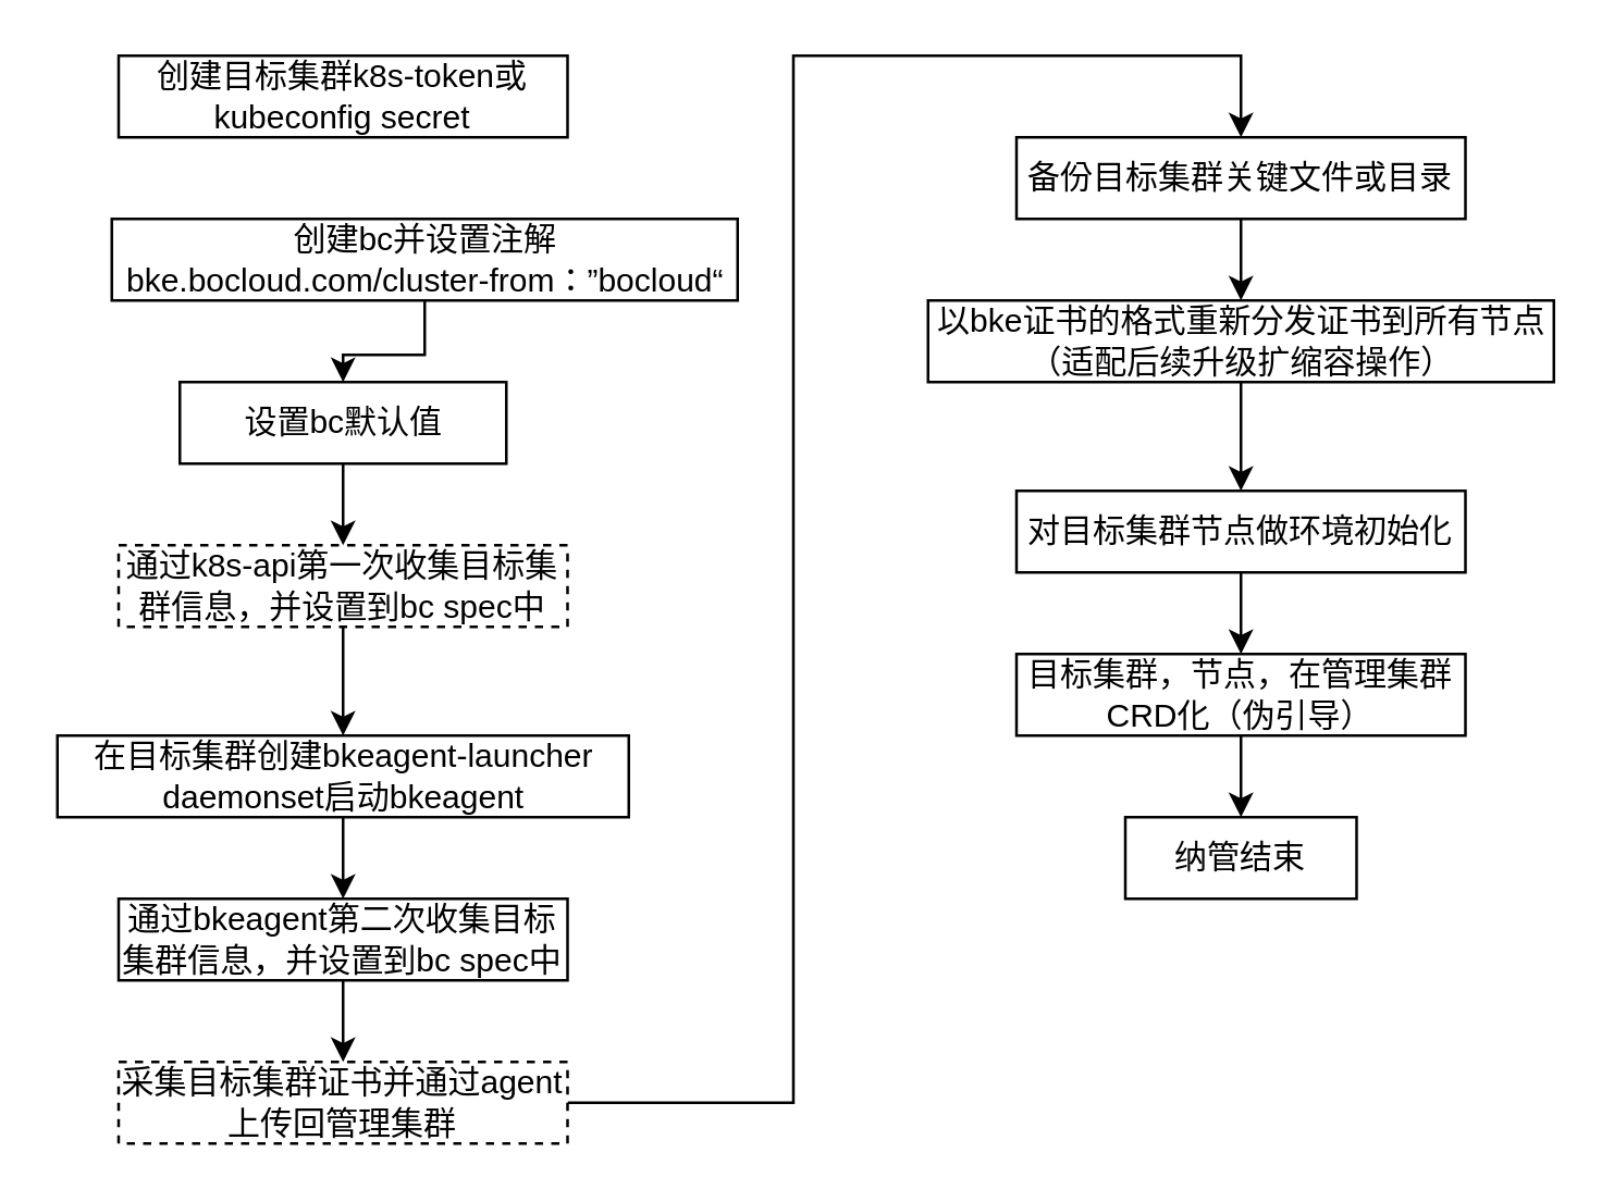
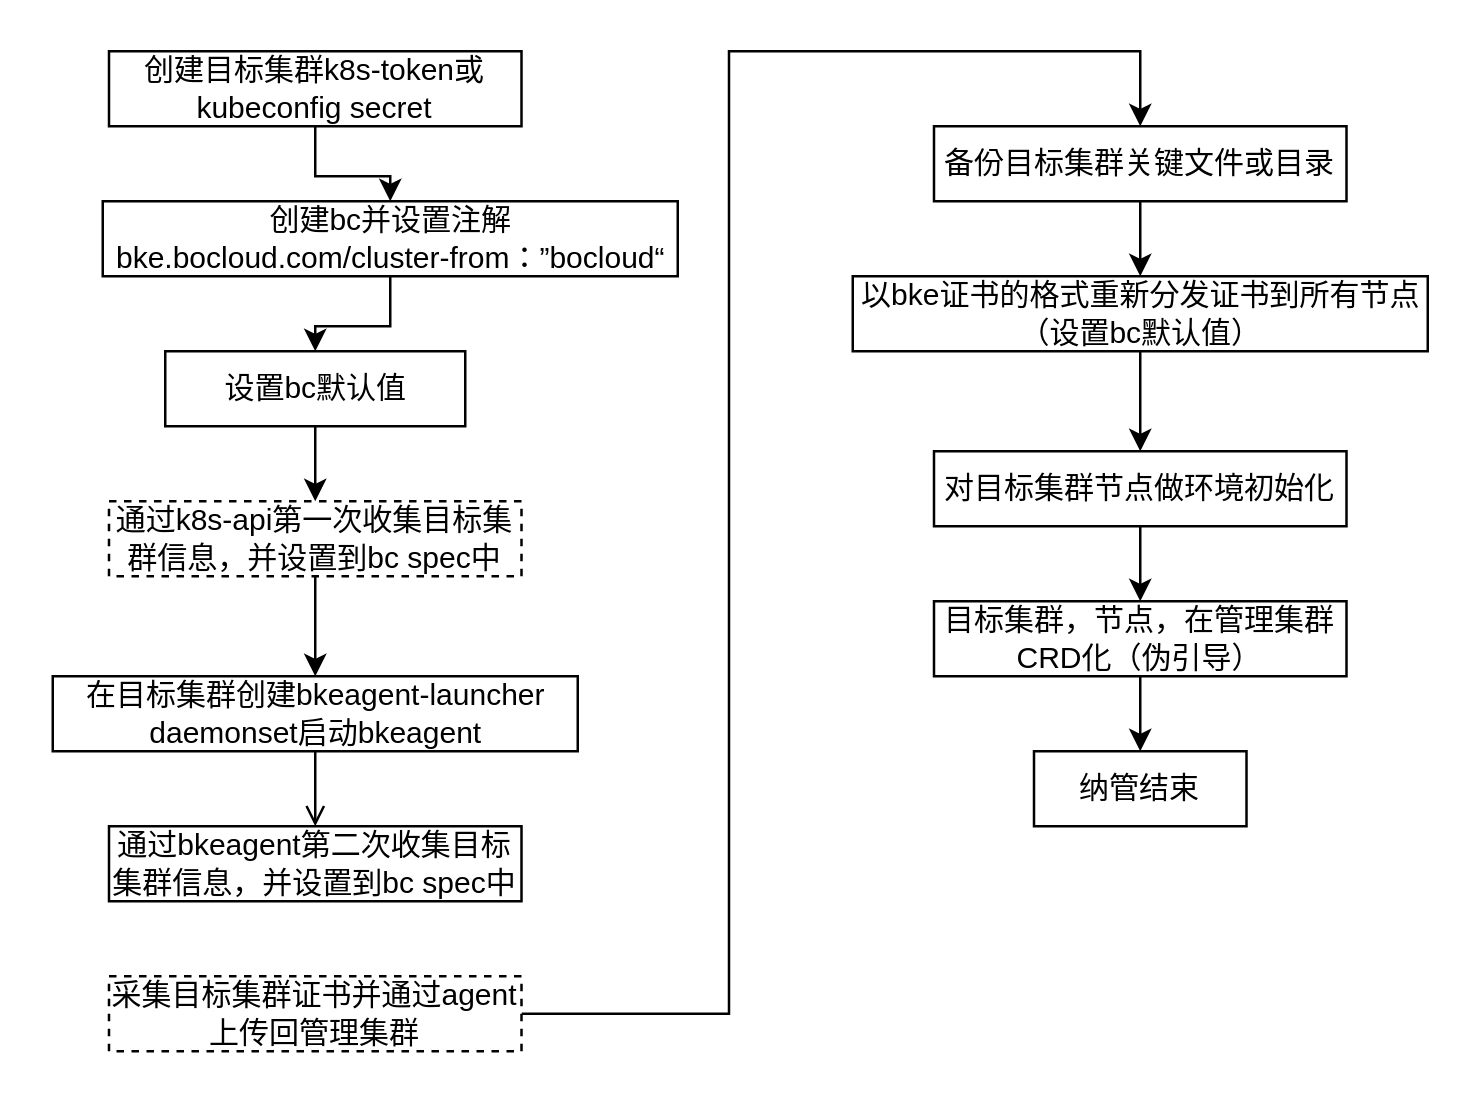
  <mxCell id="0" />
  <mxCell id="1" parent="0" />
+ <mxCell id="2" value="" style="edgeStyle=orthogonalEdgeStyle;rounded=0;orthogonalLoop=1;jettySize=auto;html=1;" edge="1" parent="1" source="3" target="5"><mxGeometry relative="1" as="geometry" /></mxCell>
  <mxCell id="3" value="创建目标集群k8s-token或kubeconfig secret" style="rounded=0;whiteSpace=wrap;html=1;" vertex="1" parent="1"><mxGeometry x="43" y="20" width="165" height="30" as="geometry" /></mxCell>
  <mxCell id="4" value="" style="edgeStyle=orthogonalEdgeStyle;rounded=0;orthogonalLoop=1;jettySize=auto;html=1;" edge="1" parent="1" source="5" target="11"><mxGeometry relative="1" as="geometry" /></mxCell>
  <mxCell id="5" value="创建bc并设置注解&lt;br&gt;bke.bocloud.com/cluster-from：”bocloud“" style="rounded=0;whiteSpace=wrap;html=1;" vertex="1" parent="1"><mxGeometry x="40.5" y="80" width="230" height="30" as="geometry" /></mxCell>
  <mxCell id="6" value="" style="edgeStyle=orthogonalEdgeStyle;rounded=0;orthogonalLoop=1;jettySize=auto;html=1;" edge="1" parent="1" source="7" target="9"><mxGeometry relative="1" as="geometry" /></mxCell>
  <mxCell id="7" value="通过k8s-api第一次收集目标集群信息，并设置到bc spec中" style="rounded=0;whiteSpace=wrap;html=1;dashed=1;" vertex="1" parent="1"><mxGeometry x="43" y="200" width="165" height="30" as="geometry" /></mxCell>
- <mxCell id="8" value="" style="edgeStyle=orthogonalEdgeStyle;rounded=0;orthogonalLoop=1;jettySize=auto;html=1;" edge="1" parent="1" source="9" target="13"><mxGeometry relative="1" as="geometry" /></mxCell>
+ <mxCell id="8" value="" style="edgeStyle=orthogonalEdgeStyle;rounded=0;orthogonalLoop=1;jettySize=auto;html=1;endArrow=open;" edge="1" parent="1" source="9" target="13"><mxGeometry relative="1" as="geometry" /></mxCell>
  <mxCell id="9" value="在目标集群创建bkeagent-launcher daemonset启动bkeagent" style="rounded=0;whiteSpace=wrap;html=1;" vertex="1" parent="1"><mxGeometry x="20.5" y="270" width="210" height="30" as="geometry" /></mxCell>
  <mxCell id="10" value="" style="edgeStyle=orthogonalEdgeStyle;rounded=0;orthogonalLoop=1;jettySize=auto;html=1;" edge="1" parent="1" source="11" target="7"><mxGeometry relative="1" as="geometry" /></mxCell>
  <mxCell id="11" value="设置bc默认值" style="rounded=0;whiteSpace=wrap;html=1;" vertex="1" parent="1"><mxGeometry x="65.5" y="140" width="120" height="30" as="geometry" /></mxCell>
- <mxCell id="12" value="" style="edgeStyle=orthogonalEdgeStyle;rounded=0;orthogonalLoop=1;jettySize=auto;html=1;" edge="1" parent="1" source="13" target="15"><mxGeometry relative="1" as="geometry" /></mxCell>
  <mxCell id="13" value="通过bkeagent第二次收集目标集群信息，并设置到bc spec中" style="rounded=0;whiteSpace=wrap;html=1;" vertex="1" parent="1"><mxGeometry x="43" y="330" width="165" height="30" as="geometry" /></mxCell>
  <mxCell id="14" style="edgeStyle=orthogonalEdgeStyle;rounded=0;orthogonalLoop=1;jettySize=auto;html=1;entryX=0.5;entryY=0;entryDx=0;entryDy=0;" edge="1" parent="1" source="15" target="19"><mxGeometry relative="1" as="geometry"><Array as="points"><mxPoint x="291" y="405" /><mxPoint x="291" y="20" /><mxPoint x="456" y="20" /></Array></mxGeometry></mxCell>
  <mxCell id="15" value="采集目标集群证书并通过agent上传回管理集群" style="rounded=0;whiteSpace=wrap;html=1;dashed=1;" vertex="1" parent="1"><mxGeometry x="43" y="390" width="165" height="30" as="geometry" /></mxCell>
  <mxCell id="16" value="" style="edgeStyle=orthogonalEdgeStyle;rounded=0;orthogonalLoop=1;jettySize=auto;html=1;" edge="1" parent="1" source="17" target="21"><mxGeometry relative="1" as="geometry" /></mxCell>
- <mxCell id="17" value="以bke证书的格式重新分发证书到所有节点（适配后续升级扩缩容操作）" style="rounded=0;whiteSpace=wrap;html=1;" vertex="1" parent="1"><mxGeometry x="340.5" y="110" width="230" height="30" as="geometry" /></mxCell>
+ <mxCell id="17" value="以bke证书的格式重新分发证书到所有节点（设置bc默认值）" style="rounded=0;whiteSpace=wrap;html=1;" vertex="1" parent="1"><mxGeometry x="340.5" y="110" width="230" height="30" as="geometry" /></mxCell>
  <mxCell id="18" value="" style="edgeStyle=orthogonalEdgeStyle;rounded=0;orthogonalLoop=1;jettySize=auto;html=1;" edge="1" parent="1" source="19" target="17"><mxGeometry relative="1" as="geometry" /></mxCell>
  <mxCell id="19" value="备份目标集群关键文件或目录" style="rounded=0;whiteSpace=wrap;html=1;" vertex="1" parent="1"><mxGeometry x="373" y="50" width="165" height="30" as="geometry" /></mxCell>
  <mxCell id="20" value="" style="edgeStyle=orthogonalEdgeStyle;rounded=0;orthogonalLoop=1;jettySize=auto;html=1;" edge="1" parent="1" source="21" target="23"><mxGeometry relative="1" as="geometry" /></mxCell>
  <mxCell id="21" value="对目标集群节点做环境初始化" style="rounded=0;whiteSpace=wrap;html=1;" vertex="1" parent="1"><mxGeometry x="373" y="180" width="165" height="30" as="geometry" /></mxCell>
  <mxCell id="22" value="" style="edgeStyle=orthogonalEdgeStyle;rounded=0;orthogonalLoop=1;jettySize=auto;html=1;" edge="1" parent="1" source="23" target="24"><mxGeometry relative="1" as="geometry" /></mxCell>
  <mxCell id="23" value="目标集群，节点，在管理集群CRD化（伪引导）" style="rounded=0;whiteSpace=wrap;html=1;" vertex="1" parent="1"><mxGeometry x="373" y="240" width="165" height="30" as="geometry" /></mxCell>
  <mxCell id="24" value="纳管结束" style="rounded=0;whiteSpace=wrap;html=1;" vertex="1" parent="1"><mxGeometry x="413" y="300" width="85" height="30" as="geometry" /></mxCell>
